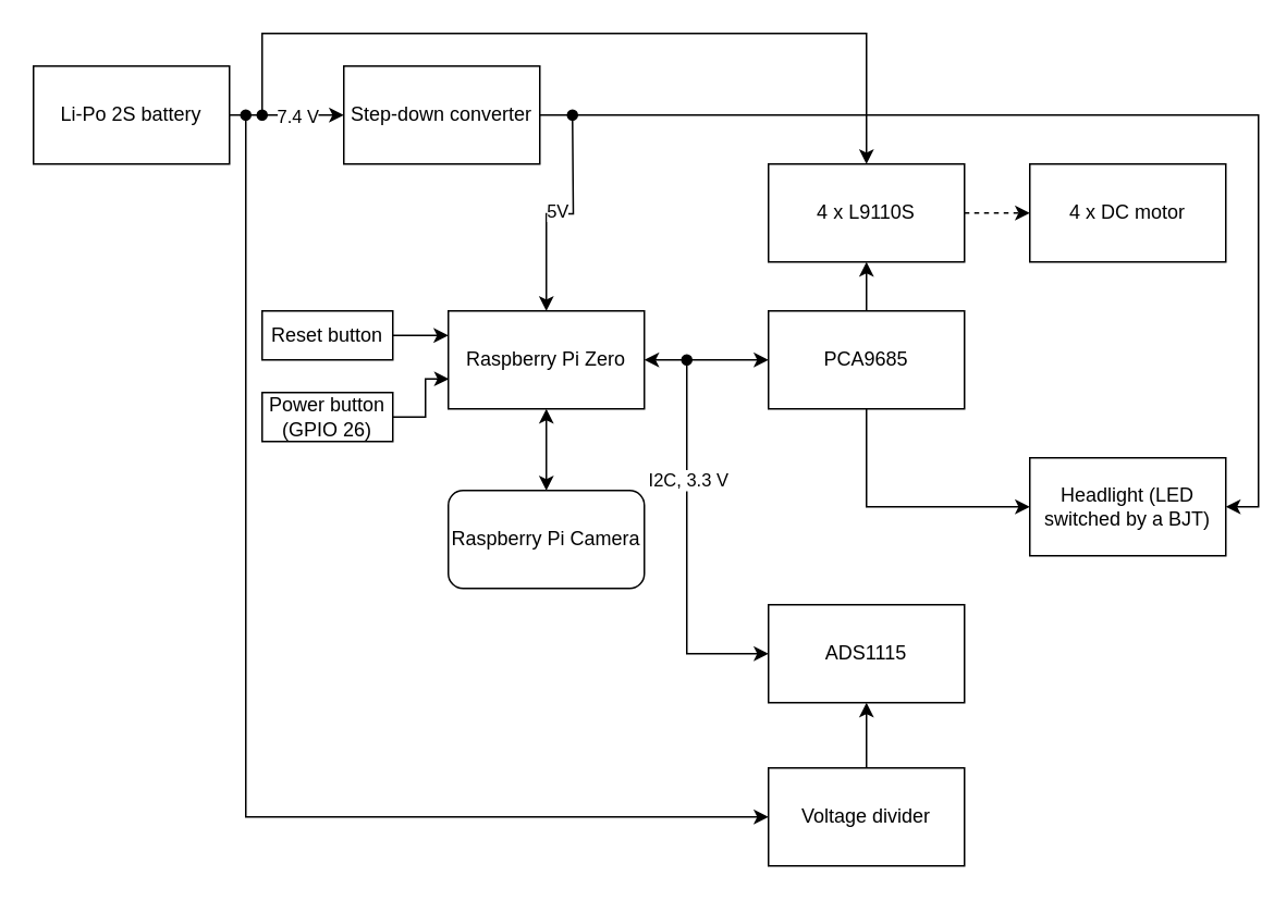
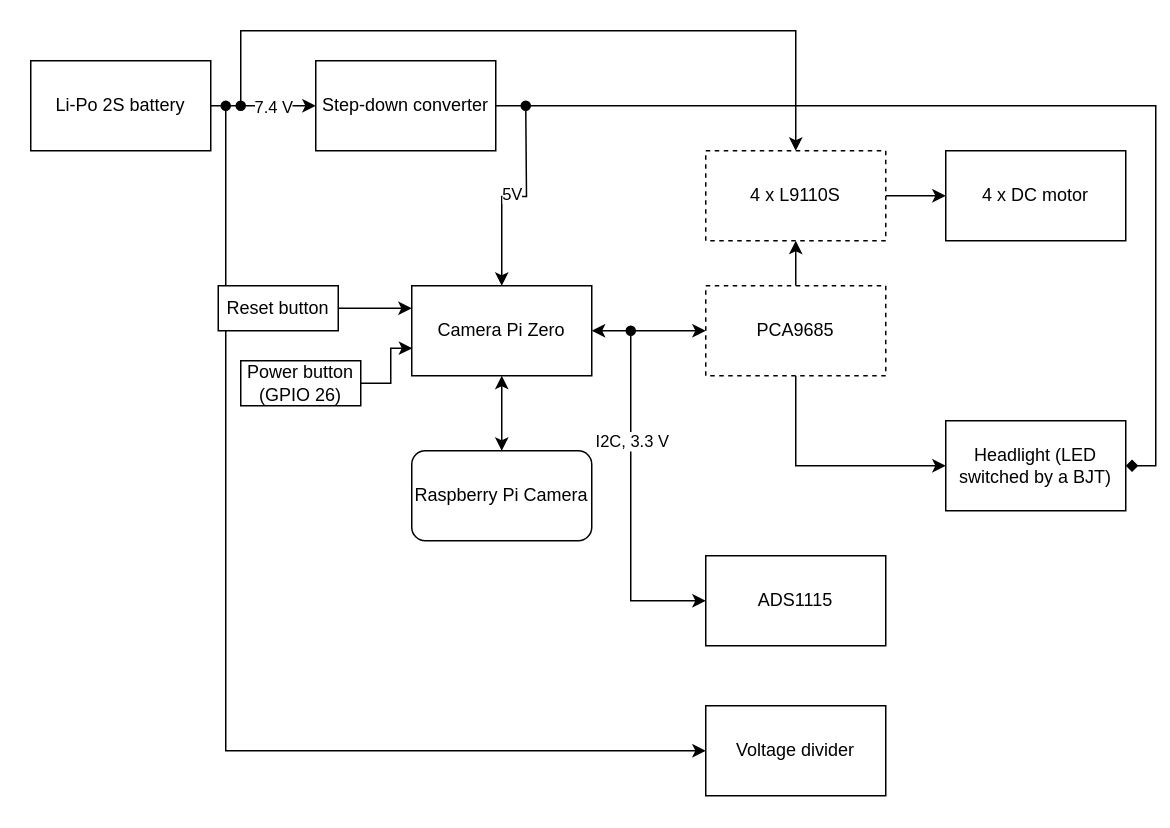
  <mxCell id="0" />
  <mxCell id="1" parent="0" />
- <mxCell id="2" value="Raspberry Pi Zero" style="rounded=0;whiteSpace=wrap;html=1;" parent="1" vertex="1"><mxGeometry x="274" y="190" width="120" height="60" as="geometry" /></mxCell>
+ <mxCell id="2" value="Camera Pi Zero" style="rounded=0;whiteSpace=wrap;html=1;" parent="1" vertex="1"><mxGeometry x="274" y="190" width="120" height="60" as="geometry" /></mxCell>
  <mxCell id="3" style="edgeStyle=orthogonalEdgeStyle;rounded=0;orthogonalLoop=1;jettySize=auto;html=1;exitX=0.5;exitY=0;exitDx=0;exitDy=0;entryX=0.5;entryY=1;entryDx=0;entryDy=0;" parent="1" source="5" target="22" edge="1"><mxGeometry relative="1" as="geometry" /></mxCell>
  <mxCell id="4" style="edgeStyle=orthogonalEdgeStyle;rounded=0;orthogonalLoop=1;jettySize=auto;html=1;exitX=0.5;exitY=1;exitDx=0;exitDy=0;entryX=0;entryY=0.5;entryDx=0;entryDy=0;" parent="1" source="5" target="30" edge="1"><mxGeometry relative="1" as="geometry" /></mxCell>
- <mxCell id="5" value="PCA9685" style="rounded=0;whiteSpace=wrap;html=1;" parent="1" vertex="1"><mxGeometry x="470" y="190" width="120" height="60" as="geometry" /></mxCell>
+ <mxCell id="5" value="PCA9685" style="rounded=0;whiteSpace=wrap;html=1;dashed=1;" parent="1" vertex="1"><mxGeometry x="470" y="190" width="120" height="60" as="geometry" /></mxCell>
  <mxCell id="6" value="&lt;div&gt;ADS1115&lt;/div&gt;" style="rounded=0;whiteSpace=wrap;html=1;" parent="1" vertex="1"><mxGeometry x="470" y="370" width="120" height="60" as="geometry" /></mxCell>
  <mxCell id="7" value="Raspberry Pi Camera" style="whiteSpace=wrap;html=1;rounded=1;" parent="1" vertex="1"><mxGeometry x="274" y="300" width="120" height="60" as="geometry" /></mxCell>
  <mxCell id="8" style="edgeStyle=orthogonalEdgeStyle;rounded=0;orthogonalLoop=1;jettySize=auto;html=1;entryX=0;entryY=0.5;entryDx=0;entryDy=0;startArrow=oval;startFill=1;" parent="1" target="25" edge="1"><mxGeometry relative="1" as="geometry"><mxPoint x="150" y="70" as="sourcePoint" /><mxPoint x="460" y="500" as="targetPoint" /><Array as="points"><mxPoint x="150" y="70" /><mxPoint x="150" y="500" /></Array></mxGeometry></mxCell>
  <mxCell id="9" style="edgeStyle=orthogonalEdgeStyle;rounded=0;orthogonalLoop=1;jettySize=auto;html=1;entryX=0.5;entryY=0;entryDx=0;entryDy=0;startArrow=oval;startFill=1;" parent="1" target="22" edge="1"><mxGeometry relative="1" as="geometry"><mxPoint x="160" y="70" as="sourcePoint" /><Array as="points"><mxPoint x="160" y="70" /><mxPoint x="160" y="20" /><mxPoint x="530" y="20" /></Array></mxGeometry></mxCell>
  <mxCell id="10" value="Li-Po 2S battery" style="rounded=0;whiteSpace=wrap;html=1;" parent="1" vertex="1"><mxGeometry x="20" y="40" width="120" height="60" as="geometry" /></mxCell>
  <mxCell id="11" style="edgeStyle=orthogonalEdgeStyle;rounded=0;orthogonalLoop=1;jettySize=auto;html=1;entryX=0.5;entryY=0;entryDx=0;entryDy=0;startArrow=oval;startFill=1;" parent="1" target="2" edge="1"><mxGeometry relative="1" as="geometry"><mxPoint x="350" y="70" as="sourcePoint" /></mxGeometry></mxCell>
  <mxCell id="12" value="5V" style="edgeLabel;html=1;align=center;verticalAlign=middle;resizable=0;points=[];" parent="11" vertex="1" connectable="0"><mxGeometry x="0.038" y="-2" relative="1" as="geometry"><mxPoint as="offset" /></mxGeometry></mxCell>
- <mxCell id="13" style="edgeStyle=orthogonalEdgeStyle;rounded=0;orthogonalLoop=1;jettySize=auto;html=1;exitX=1;exitY=0.5;exitDx=0;exitDy=0;entryX=1;entryY=0.5;entryDx=0;entryDy=0;" parent="1" source="14" target="30" edge="1"><mxGeometry relative="1" as="geometry" /></mxCell>
+ <mxCell id="13" style="edgeStyle=orthogonalEdgeStyle;rounded=0;orthogonalLoop=1;jettySize=auto;html=1;exitX=1;exitY=0.5;exitDx=0;exitDy=0;entryX=1;entryY=0.5;entryDx=0;entryDy=0;endArrow=diamond;" parent="1" source="14" target="30" edge="1"><mxGeometry relative="1" as="geometry" /></mxCell>
  <mxCell id="14" value="Step-down converter" style="rounded=0;whiteSpace=wrap;html=1;" parent="1" vertex="1"><mxGeometry x="210" y="40" width="120" height="60" as="geometry" /></mxCell>
  <mxCell id="15" value="" style="endArrow=classic;html=1;rounded=0;exitX=1;exitY=0.5;exitDx=0;exitDy=0;entryX=0;entryY=0.5;entryDx=0;entryDy=0;" parent="1" source="10" target="14" edge="1"><mxGeometry width="50" height="50" relative="1" as="geometry"><mxPoint x="230" y="160" as="sourcePoint" /><mxPoint x="280" y="110" as="targetPoint" /></mxGeometry></mxCell>
  <mxCell id="16" value="7.4 V" style="edgeLabel;html=1;align=center;verticalAlign=middle;resizable=0;points=[];" parent="15" vertex="1" connectable="0"><mxGeometry x="0.166" relative="1" as="geometry"><mxPoint as="offset" /></mxGeometry></mxCell>
  <mxCell id="17" value="" style="endArrow=classic;startArrow=classic;html=1;rounded=0;exitX=1;exitY=0.5;exitDx=0;exitDy=0;entryX=0;entryY=0.5;entryDx=0;entryDy=0;" parent="1" source="2" target="5" edge="1"><mxGeometry width="50" height="50" relative="1" as="geometry"><mxPoint x="400" y="290" as="sourcePoint" /><mxPoint x="450" y="240" as="targetPoint" /></mxGeometry></mxCell>
  <mxCell id="18" value="" style="endArrow=classic;startArrow=oval;html=1;rounded=0;entryX=0;entryY=0.5;entryDx=0;entryDy=0;startFill=1;" parent="1" target="6" edge="1"><mxGeometry width="50" height="50" relative="1" as="geometry"><mxPoint x="420" y="220" as="sourcePoint" /><mxPoint x="480" y="270" as="targetPoint" /><Array as="points"><mxPoint x="420" y="220" /><mxPoint x="420" y="400" /></Array></mxGeometry></mxCell>
  <mxCell id="19" value="I2C, 3.3 V" style="edgeLabel;html=1;align=center;verticalAlign=middle;resizable=0;points=[];" parent="18" vertex="1" connectable="0"><mxGeometry x="-0.361" relative="1" as="geometry"><mxPoint as="offset" /></mxGeometry></mxCell>
  <mxCell id="20" value="" style="endArrow=classic;startArrow=classic;html=1;rounded=0;exitX=0.5;exitY=0;exitDx=0;exitDy=0;entryX=0.5;entryY=1;entryDx=0;entryDy=0;" parent="1" source="7" target="2" edge="1"><mxGeometry width="50" height="50" relative="1" as="geometry"><mxPoint x="440" y="290" as="sourcePoint" /><mxPoint x="490" y="240" as="targetPoint" /></mxGeometry></mxCell>
- <mxCell id="21" value="" style="edgeStyle=orthogonalEdgeStyle;rounded=0;orthogonalLoop=1;jettySize=auto;html=1;dashed=1;" parent="1" source="22" target="23" edge="1"><mxGeometry relative="1" as="geometry" /></mxCell>
- <mxCell id="22" value="4 x L9110S" style="rounded=0;whiteSpace=wrap;html=1;" parent="1" vertex="1"><mxGeometry x="470" y="100" width="120" height="60" as="geometry" /></mxCell>
+ <mxCell id="21" value="" style="edgeStyle=orthogonalEdgeStyle;rounded=0;orthogonalLoop=1;jettySize=auto;html=1;" parent="1" source="22" target="23" edge="1"><mxGeometry relative="1" as="geometry" /></mxCell>
+ <mxCell id="22" value="4 x L9110S" style="rounded=0;whiteSpace=wrap;html=1;dashed=1;" parent="1" vertex="1"><mxGeometry x="470" y="100" width="120" height="60" as="geometry" /></mxCell>
  <mxCell id="23" value="4 x DC motor" style="rounded=0;whiteSpace=wrap;html=1;" parent="1" vertex="1"><mxGeometry x="630" y="100" width="120" height="60" as="geometry" /></mxCell>
- <mxCell id="24" style="edgeStyle=orthogonalEdgeStyle;rounded=0;orthogonalLoop=1;jettySize=auto;html=1;exitX=0.5;exitY=0;exitDx=0;exitDy=0;entryX=0.5;entryY=1;entryDx=0;entryDy=0;" parent="1" source="25" target="6" edge="1"><mxGeometry relative="1" as="geometry" /></mxCell>
  <mxCell id="25" value="Voltage divider" style="rounded=0;whiteSpace=wrap;html=1;" parent="1" vertex="1"><mxGeometry x="470" y="470" width="120" height="60" as="geometry" /></mxCell>
  <mxCell id="26" style="edgeStyle=orthogonalEdgeStyle;rounded=0;orthogonalLoop=1;jettySize=auto;html=1;exitX=1;exitY=0.5;exitDx=0;exitDy=0;entryX=0;entryY=0.25;entryDx=0;entryDy=0;" parent="1" source="27" target="2" edge="1"><mxGeometry relative="1" as="geometry" /></mxCell>
- <mxCell id="27" value="Reset button" style="rounded=0;whiteSpace=wrap;html=1;" parent="1" vertex="1"><mxGeometry x="160" y="190" width="80" height="30" as="geometry" /></mxCell>
+ <mxCell id="27" value="Reset button" style="rounded=0;whiteSpace=wrap;html=1;" parent="1" vertex="1"><mxGeometry x="145" y="190" width="80" height="30" as="geometry" /></mxCell>
  <mxCell id="28" style="edgeStyle=orthogonalEdgeStyle;rounded=0;orthogonalLoop=1;jettySize=auto;html=1;exitX=1;exitY=0.5;exitDx=0;exitDy=0;entryX=0.003;entryY=0.694;entryDx=0;entryDy=0;entryPerimeter=0;" parent="1" source="29" target="2" edge="1"><mxGeometry relative="1" as="geometry"><mxPoint x="250" y="230" as="targetPoint" /></mxGeometry></mxCell>
  <mxCell id="29" value="Power button (GPIO 26)" style="rounded=0;whiteSpace=wrap;html=1;" parent="1" vertex="1"><mxGeometry x="160" y="240" width="80" height="30" as="geometry" /></mxCell>
  <mxCell id="30" value="Headlight (LED switched by a BJT)" style="rounded=0;whiteSpace=wrap;html=1;" parent="1" vertex="1"><mxGeometry x="630" y="280" width="120" height="60" as="geometry" /></mxCell>
